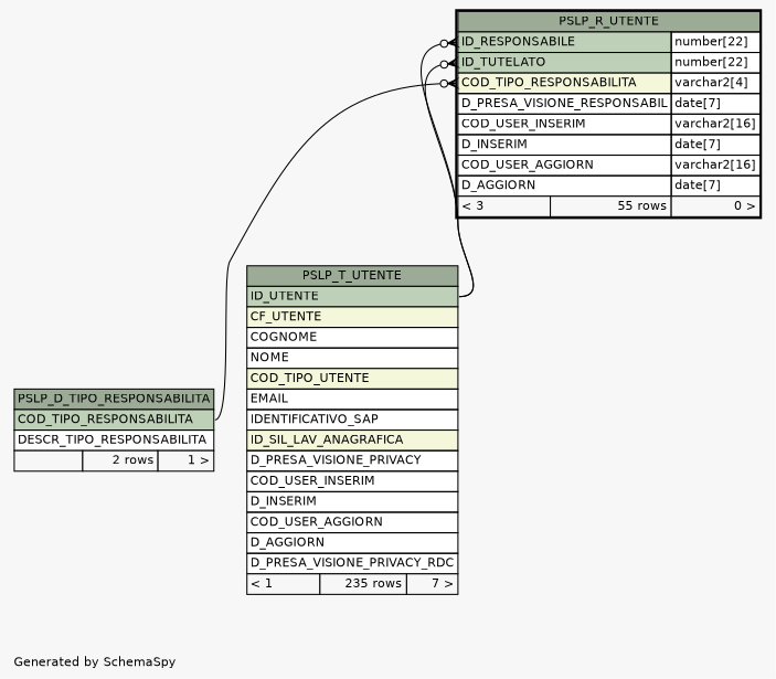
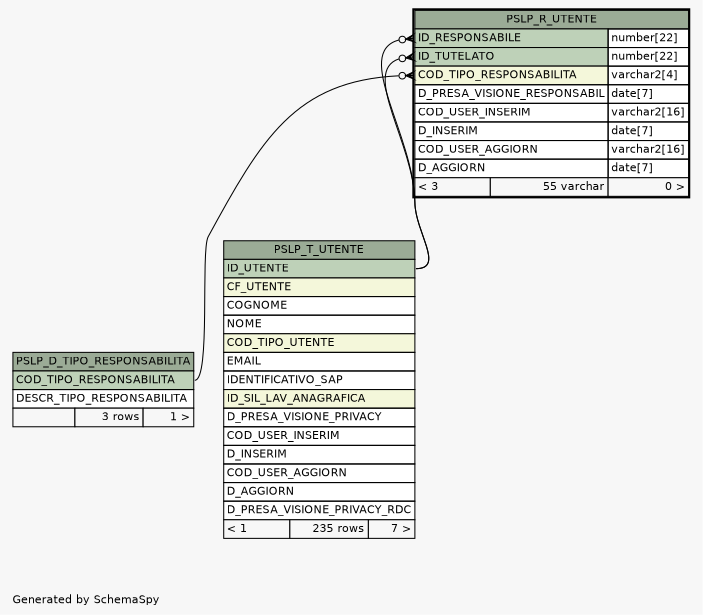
  digraph {
    bgcolor="#f7f7f7"
    fontname=Helvetica
    fontsize=11
    label="\nGenerated by SchemaSpy"
    labeljust=l
    nodesep=0.18
    rankdir=TB
    ranksep=0.46
    node [fontname=Helvetica fontsize=11 shape=plaintext]
    edge [arrowhead=none arrowsize=0.8 arrowtail=crowodot dir=back headport="ID_UTENTE:e"]
-   n1 [label=<     <TABLE BORDER="2" CELLBORDER="1" CELLSPACING="0" BGCOLOR="#ffffff">       <TR><TD COLSPAN="3" BGCOLOR="#9bab96" ALIGN="CENTER">PSLP_R_UTENTE</TD></TR>       <TR><TD PORT="ID_RESPONSABILE" COLSPAN="2" BGCOLOR="#bed1b8" ALIGN="LEFT">ID_RESPONSABILE</TD><TD PORT="ID_RESPONSABILE.type" ALIGN="LEFT">number[22]</TD></TR>       <TR><TD PORT="ID_TUTELATO" COLSPAN="2" BGCOLOR="#bed1b8" ALIGN="LEFT">ID_TUTELATO</TD><TD PORT="ID_TUTELATO.type" ALIGN="LEFT">number[22]</TD></TR>       <TR><TD PORT="COD_TIPO_RESPONSABILITA" COLSPAN="2" BGCOLOR="#f4f7da" ALIGN="LEFT">COD_TIPO_RESPONSABILITA</TD><TD PORT="COD_TIPO_RESPONSABILITA.type" ALIGN="LEFT">varchar2[4]</TD></TR>       <TR><TD PORT="D_PRESA_VISIONE_RESPONSABIL" COLSPAN="2" ALIGN="LEFT">D_PRESA_VISIONE_RESPONSABIL</TD><TD PORT="D_PRESA_VISIONE_RESPONSABIL.type" ALIGN="LEFT">date[7]</TD></TR>       <TR><TD PORT="COD_USER_INSERIM" COLSPAN="2" ALIGN="LEFT">COD_USER_INSERIM</TD><TD PORT="COD_USER_INSERIM.type" ALIGN="LEFT">varchar2[16]</TD></TR>       <TR><TD PORT="D_INSERIM" COLSPAN="2" ALIGN="LEFT">D_INSERIM</TD><TD PORT="D_INSERIM.type" ALIGN="LEFT">date[7]</TD></TR>       <TR><TD PORT="COD_USER_AGGIORN" COLSPAN="2" ALIGN="LEFT">COD_USER_AGGIORN</TD><TD PORT="COD_USER_AGGIORN.type" ALIGN="LEFT">varchar2[16]</TD></TR>       <TR><TD PORT="D_AGGIORN" COLSPAN="2" ALIGN="LEFT">D_AGGIORN</TD><TD PORT="D_AGGIORN.type" ALIGN="LEFT">date[7]</TD></TR>       <TR><TD ALIGN="LEFT" BGCOLOR="#f7f7f7">&lt; 3</TD><TD ALIGN="RIGHT" BGCOLOR="#f7f7f7">55 rows</TD><TD ALIGN="RIGHT" BGCOLOR="#f7f7f7">0 &gt;</TD></TR>     </TABLE>>]
-   n2 [label=<     <TABLE BORDER="0" CELLBORDER="1" CELLSPACING="0" BGCOLOR="#ffffff">       <TR><TD COLSPAN="3" BGCOLOR="#9bab96" ALIGN="CENTER">PSLP_D_TIPO_RESPONSABILITA</TD></TR>       <TR><TD PORT="COD_TIPO_RESPONSABILITA" COLSPAN="3" BGCOLOR="#bed1b8" ALIGN="LEFT">COD_TIPO_RESPONSABILITA</TD></TR>       <TR><TD PORT="DESCR_TIPO_RESPONSABILITA" COLSPAN="3" ALIGN="LEFT">DESCR_TIPO_RESPONSABILITA</TD></TR>       <TR><TD ALIGN="LEFT" BGCOLOR="#f7f7f7">  </TD><TD ALIGN="RIGHT" BGCOLOR="#f7f7f7">2 rows</TD><TD ALIGN="RIGHT" BGCOLOR="#f7f7f7">1 &gt;</TD></TR>     </TABLE>>]
+   n1 [label=<     <TABLE BORDER="2" CELLBORDER="1" CELLSPACING="0" BGCOLOR="#ffffff">       <TR><TD COLSPAN="3" BGCOLOR="#9bab96" ALIGN="CENTER">PSLP_R_UTENTE</TD></TR>       <TR><TD PORT="ID_RESPONSABILE" COLSPAN="2" BGCOLOR="#bed1b8" ALIGN="LEFT">ID_RESPONSABILE</TD><TD PORT="ID_RESPONSABILE.type" ALIGN="LEFT">number[22]</TD></TR>       <TR><TD PORT="ID_TUTELATO" COLSPAN="2" BGCOLOR="#bed1b8" ALIGN="LEFT">ID_TUTELATO</TD><TD PORT="ID_TUTELATO.type" ALIGN="LEFT">number[22]</TD></TR>       <TR><TD PORT="COD_TIPO_RESPONSABILITA" COLSPAN="2" BGCOLOR="#f4f7da" ALIGN="LEFT">COD_TIPO_RESPONSABILITA</TD><TD PORT="COD_TIPO_RESPONSABILITA.type" ALIGN="LEFT">varchar2[4]</TD></TR>       <TR><TD PORT="D_PRESA_VISIONE_RESPONSABIL" COLSPAN="2" ALIGN="LEFT">D_PRESA_VISIONE_RESPONSABIL</TD><TD PORT="D_PRESA_VISIONE_RESPONSABIL.type" ALIGN="LEFT">date[7]</TD></TR>       <TR><TD PORT="COD_USER_INSERIM" COLSPAN="2" ALIGN="LEFT">COD_USER_INSERIM</TD><TD PORT="COD_USER_INSERIM.type" ALIGN="LEFT">varchar2[16]</TD></TR>       <TR><TD PORT="D_INSERIM" COLSPAN="2" ALIGN="LEFT">D_INSERIM</TD><TD PORT="D_INSERIM.type" ALIGN="LEFT">date[7]</TD></TR>       <TR><TD PORT="COD_USER_AGGIORN" COLSPAN="2" ALIGN="LEFT">COD_USER_AGGIORN</TD><TD PORT="COD_USER_AGGIORN.type" ALIGN="LEFT">varchar2[16]</TD></TR>       <TR><TD PORT="D_AGGIORN" COLSPAN="2" ALIGN="LEFT">D_AGGIORN</TD><TD PORT="D_AGGIORN.type" ALIGN="LEFT">date[7]</TD></TR>       <TR><TD ALIGN="LEFT" BGCOLOR="#f7f7f7">&lt; 3</TD><TD ALIGN="RIGHT" BGCOLOR="#f7f7f7">55 varchar</TD><TD ALIGN="RIGHT" BGCOLOR="#f7f7f7">0 &gt;</TD></TR>     </TABLE>>]
+   n2 [label=<     <TABLE BORDER="0" CELLBORDER="1" CELLSPACING="0" BGCOLOR="#ffffff">       <TR><TD COLSPAN="3" BGCOLOR="#9bab96" ALIGN="CENTER">PSLP_D_TIPO_RESPONSABILITA</TD></TR>       <TR><TD PORT="COD_TIPO_RESPONSABILITA" COLSPAN="3" BGCOLOR="#bed1b8" ALIGN="LEFT">COD_TIPO_RESPONSABILITA</TD></TR>       <TR><TD PORT="DESCR_TIPO_RESPONSABILITA" COLSPAN="3" ALIGN="LEFT">DESCR_TIPO_RESPONSABILITA</TD></TR>       <TR><TD ALIGN="LEFT" BGCOLOR="#f7f7f7">  </TD><TD ALIGN="RIGHT" BGCOLOR="#f7f7f7">3 rows</TD><TD ALIGN="RIGHT" BGCOLOR="#f7f7f7">1 &gt;</TD></TR>     </TABLE>>]
    n3 [label=<     <TABLE BORDER="0" CELLBORDER="1" CELLSPACING="0" BGCOLOR="#ffffff">       <TR><TD COLSPAN="3" BGCOLOR="#9bab96" ALIGN="CENTER">PSLP_T_UTENTE</TD></TR>       <TR><TD PORT="ID_UTENTE" COLSPAN="3" BGCOLOR="#bed1b8" ALIGN="LEFT">ID_UTENTE</TD></TR>       <TR><TD PORT="CF_UTENTE" COLSPAN="3" BGCOLOR="#f4f7da" ALIGN="LEFT">CF_UTENTE</TD></TR>       <TR><TD PORT="COGNOME" COLSPAN="3" ALIGN="LEFT">COGNOME</TD></TR>       <TR><TD PORT="NOME" COLSPAN="3" ALIGN="LEFT">NOME</TD></TR>       <TR><TD PORT="COD_TIPO_UTENTE" COLSPAN="3" BGCOLOR="#f4f7da" ALIGN="LEFT">COD_TIPO_UTENTE</TD></TR>       <TR><TD PORT="EMAIL" COLSPAN="3" ALIGN="LEFT">EMAIL</TD></TR>       <TR><TD PORT="IDENTIFICATIVO_SAP" COLSPAN="3" ALIGN="LEFT">IDENTIFICATIVO_SAP</TD></TR>       <TR><TD PORT="ID_SIL_LAV_ANAGRAFICA" COLSPAN="3" BGCOLOR="#f4f7da" ALIGN="LEFT">ID_SIL_LAV_ANAGRAFICA</TD></TR>       <TR><TD PORT="D_PRESA_VISIONE_PRIVACY" COLSPAN="3" ALIGN="LEFT">D_PRESA_VISIONE_PRIVACY</TD></TR>       <TR><TD PORT="COD_USER_INSERIM" COLSPAN="3" ALIGN="LEFT">COD_USER_INSERIM</TD></TR>       <TR><TD PORT="D_INSERIM" COLSPAN="3" ALIGN="LEFT">D_INSERIM</TD></TR>       <TR><TD PORT="COD_USER_AGGIORN" COLSPAN="3" ALIGN="LEFT">COD_USER_AGGIORN</TD></TR>       <TR><TD PORT="D_AGGIORN" COLSPAN="3" ALIGN="LEFT">D_AGGIORN</TD></TR>       <TR><TD PORT="D_PRESA_VISIONE_PRIVACY_RDC" COLSPAN="3" ALIGN="LEFT">D_PRESA_VISIONE_PRIVACY_RDC</TD></TR>       <TR><TD ALIGN="LEFT" BGCOLOR="#f7f7f7">&lt; 1</TD><TD ALIGN="RIGHT" BGCOLOR="#f7f7f7">235 rows</TD><TD ALIGN="RIGHT" BGCOLOR="#f7f7f7">7 &gt;</TD></TR>     </TABLE>>]
    n1 -> n2 [headport="COD_TIPO_RESPONSABILITA:e" tailport="COD_TIPO_RESPONSABILITA:w"]
    n1 -> n3 [tailport="ID_RESPONSABILE:w"]
    n1 -> n3 [tailport="ID_TUTELATO:w"]
  }
